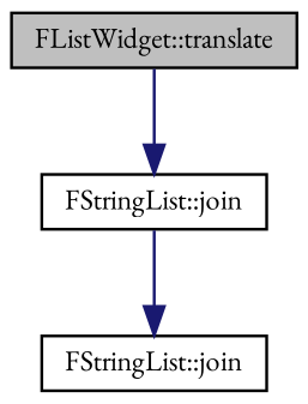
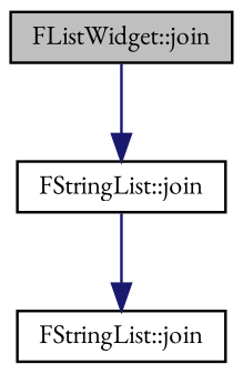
  digraph {
    rankdir=TB
    fontname="EB Garamond"
    node [color=black fillcolor=white fontname="EB Garamond" fontsize=10 shape=record style=filled]
    edge [color=midnightblue fontname="EB Garamond" fontsize=10 labelfontname=Helvetica labelfontsize=10 style=solid]
-   n1 [fillcolor=grey75 fontcolor=black height=0.2 label="FListWidget::translate" width=0.4]
+   n1 [fillcolor=grey75 fontcolor=black height=0.2 label="FListWidget::join" width=0.4]
    n2 [height=0.2 label="FStringList::join" width=0.4]
    n3 [height=0.2 label="FStringList::join" width=0.4]
    n1 -> n2
    n2 -> n3
  }
